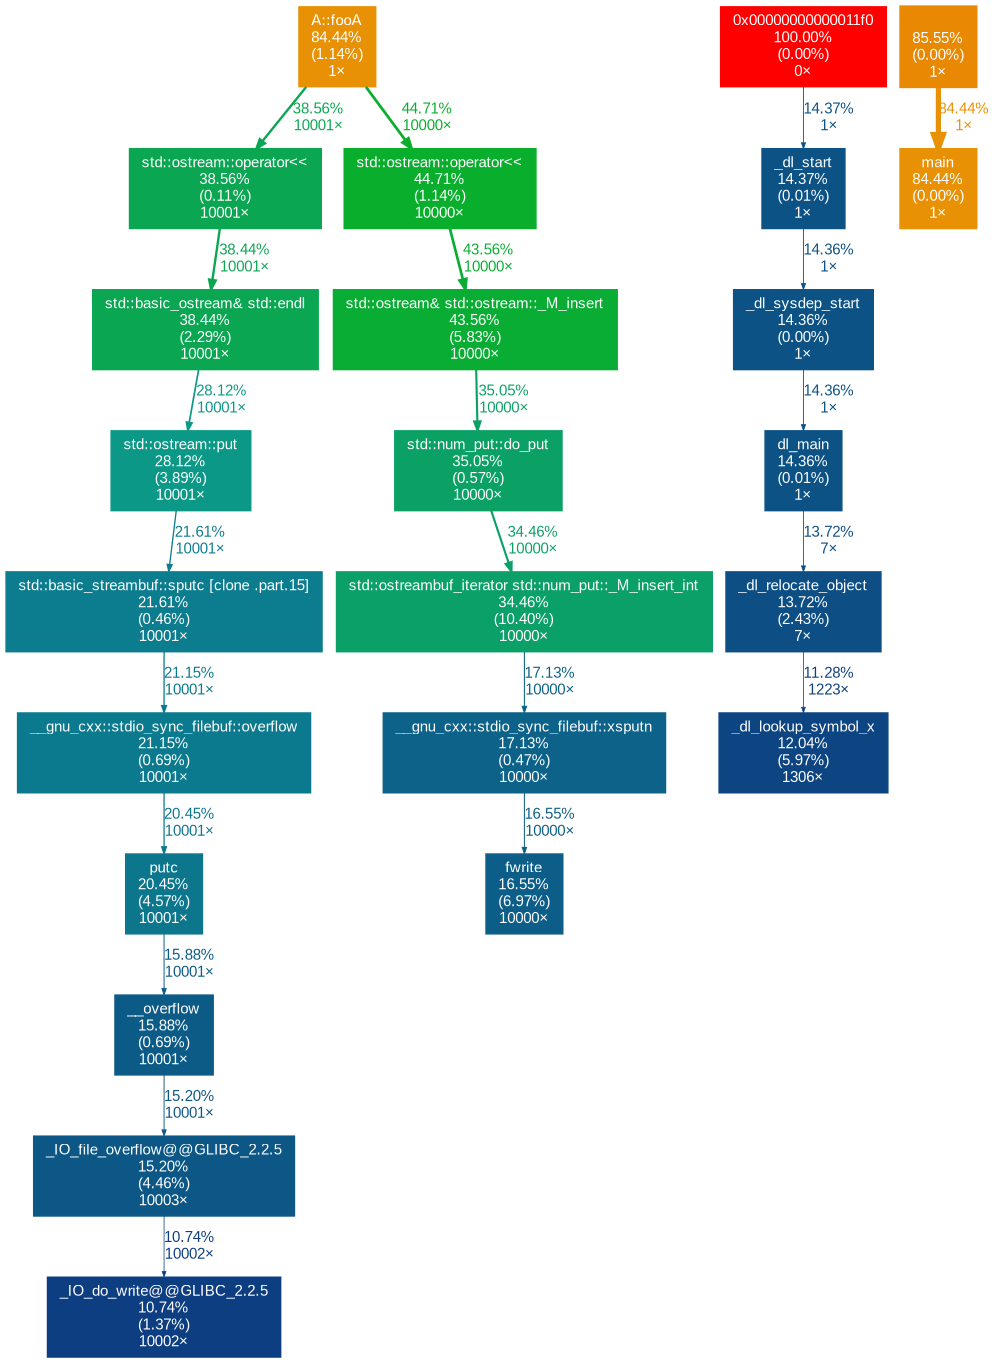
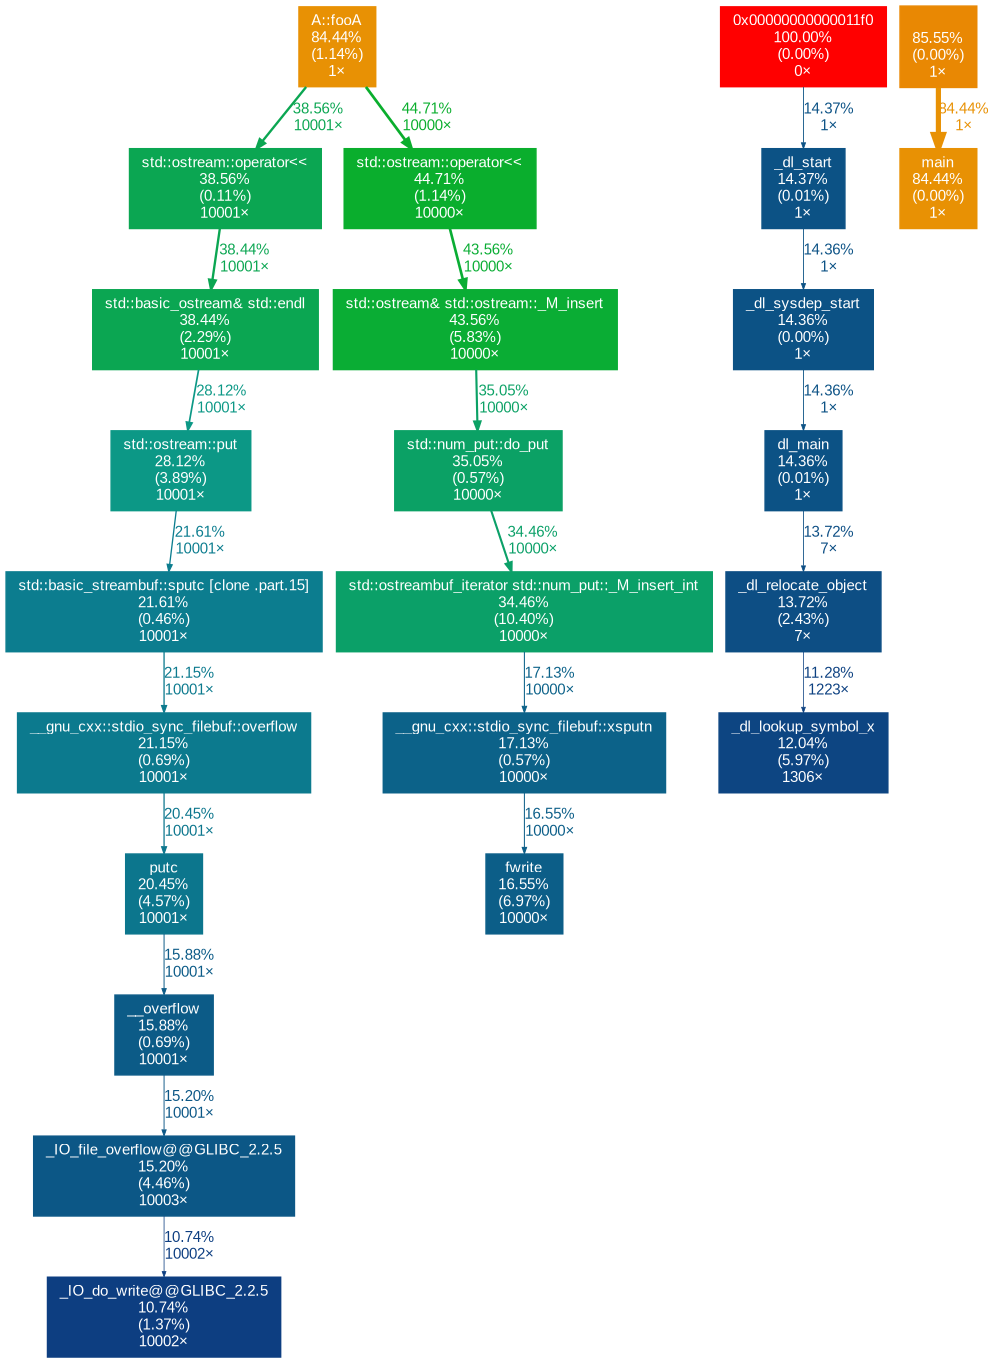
  digraph {
    fontname=Arial
    nodesep=0.125
    ranksep=0.25
    node [color="#0c5285" fontcolor="#ffffff" fontname=Arial fontsize=10.00 shape=box style=filled]
    edge [arrowsize=0.38 color="#0c5285" fontcolor="#0c5285" fontname=Arial fontsize=10.00 labeldistance=0.57 penwidth=0.57]
    n1 [color="#0d3e81" height=0 label="_IO_do_write@@GLIBC_2.2.5\n10.74%\n(1.37%)\n10002×" width=0]
    n2 [height=0 label="_dl_start\n14.37%\n(0.01%)\n1×" width=0]
    n3 [height=0 label="_dl_sysdep_start\n14.36%\n(0.00%)\n1×" width=0]
    n4 [height=0 label="dl_main\n14.36%\n(0.01%)\n1×" width=0]
    n5 [color="#0d4e84" height=0 label="_dl_relocate_object\n13.72%\n(2.43%)\n7×" width=0]
    n6 [color="#0ba165" height=0 label="std::num_put::do_put\n35.05%\n(0.57%)\n10000×" width=0]
    n7 [color="#0ba068" height=0 label="std::ostreambuf_iterator std::num_put::_M_insert_int\n34.46%\n(10.40%)\n10000×" width=0]
-   n8 [color="#0c6289" height=0 label="__gnu_cxx::stdio_sync_filebuf::xsputn\n17.13%\n(0.47%)\n10000×" width=0]
+   n8 [color="#0c6289" height=0 label="__gnu_cxx::stdio_sync_filebuf::xsputn\n17.13%\n(0.57%)\n10000×" width=0]
    n9 [color="#0c5e88" height=0 label="fwrite\n16.55%\n(6.97%)\n10000×" width=0]
    n10 [color="#e89104" height=0 label="A::fooA\n84.44%\n(1.14%)\n1×" width=0]
    n11 [color="#0ba652" height=0 label="std::ostream::operator<<\n38.56%\n(0.11%)\n10001×" width=0]
    n12 [color="#0aae2d" height=0 label="std::ostream::operator<<\n44.71%\n(1.14%)\n10000×" width=0]
    n13 [color="#0ba652" height=0 label="std::basic_ostream& std::endl\n38.44%\n(2.29%)\n10001×" width=0]
    n14 [color="#0aad34" height=0 label="std::ostream& std::ostream::_M_insert\n43.56%\n(5.83%)\n10000×" width=0]
    n15 [color="#0c9886" height=0 label="std::ostream::put\n28.12%\n(3.89%)\n10001×" width=0]
    n16 [color="#e89104" height=0 label="main\n84.44%\n(0.00%)\n1×" width=0]
    n17 [color="#0d4582" height=0 label="_dl_lookup_symbol_x\n12.04%\n(5.97%)\n1306×" width=0]
    n18 [color="#0c7d8f" height=0 label="std::basic_streambuf::sputc [clone .part.15]\n21.61%\n(0.46%)\n10001×" width=0]
    n19 [color="#0c7a8e" height=0 label="__gnu_cxx::stdio_sync_filebuf::overflow\n21.15%\n(0.69%)\n10001×" width=0]
    n20 [color="#0c768d" height=0 label="putc\n20.45%\n(4.57%)\n10001×" width=0]
    n21 [color="#0c5b87" height=0 label="__overflow\n15.88%\n(0.69%)\n10001×" width=0]
    n22 [color="#0c5786" height=0 label="_IO_file_overflow@@GLIBC_2.2.5\n15.20%\n(4.46%)\n10003×" width=0]
    n23 [color="#e98803" height=0 label="\n85.55%\n(0.00%)\n1×" width=0]
    n24 [color="#ff0000" height=0 label="0x00000000000011f0\n100.00%\n(0.00%)\n0×" width=0]
    n2 -> n3 [label="14.36%\n1×"]
    n3 -> n4 [label="14.36%\n1×"]
    n4 -> n5 [arrowsize=0.37 color="#0d4e84" fontcolor="#0d4e84" label="13.72%\n7×" labeldistance=0.55 penwidth=0.55]
    n5 -> n17 [arrowsize=0.35 color="#0d4181" fontcolor="#0d4181" label="11.28%\n1223×" labeldistance=0.50 penwidth=0.50]
    n6 -> n7 [arrowsize=0.59 color="#0ba068" fontcolor="#0ba068" label="34.46%\n10000×" labeldistance=1.38 penwidth=1.38]
    n7 -> n8 [arrowsize=0.41 color="#0c6289" fontcolor="#0c6289" label="17.13%\n10000×" labeldistance=0.69 penwidth=0.69]
    n8 -> n9 [arrowsize=0.41 color="#0c5e88" fontcolor="#0c5e88" label="16.55%\n10000×" labeldistance=0.66 penwidth=0.66]
    n10 -> n11 [arrowsize=0.62 color="#0ba652" fontcolor="#0ba652" label="38.56%\n10001×" labeldistance=1.54 penwidth=1.54]
    n10 -> n12 [arrowsize=0.67 color="#0aae2d" fontcolor="#0aae2d" label="44.71%\n10000×" labeldistance=1.79 penwidth=1.79]
    n11 -> n13 [arrowsize=0.62 color="#0ba652" fontcolor="#0ba652" label="38.44%\n10001×" labeldistance=1.54 penwidth=1.54]
    n12 -> n14 [arrowsize=0.66 color="#0aad34" fontcolor="#0aad34" label="43.56%\n10000×" labeldistance=1.74 penwidth=1.74]
    n13 -> n15 [arrowsize=0.53 color="#0c9886" fontcolor="#0c9886" label="28.12%\n10001×" labeldistance=1.12 penwidth=1.12]
    n14 -> n6 [arrowsize=0.59 color="#0ba165" fontcolor="#0ba165" label="35.05%\n10000×" labeldistance=1.40 penwidth=1.40]
    n15 -> n18 [arrowsize=0.46 color="#0c7d8f" fontcolor="#0c7d8f" label="21.61%\n10001×" labeldistance=0.86 penwidth=0.86]
    n18 -> n19 [arrowsize=0.46 color="#0c7a8e" fontcolor="#0c7a8e" label="21.15%\n10001×" labeldistance=0.85 penwidth=0.85]
    n19 -> n20 [arrowsize=0.45 color="#0c768d" fontcolor="#0c768d" label="20.45%\n10001×" labeldistance=0.82 penwidth=0.82]
    n20 -> n21 [arrowsize=0.40 color="#0c5b87" fontcolor="#0c5b87" label="15.88%\n10001×" labeldistance=0.64 penwidth=0.64]
    n21 -> n22 [arrowsize=0.39 color="#0c5786" fontcolor="#0c5786" label="15.20%\n10001×" labeldistance=0.61 penwidth=0.61]
    n22 -> n1 [arrowsize=0.35 color="#0d3e81" fontcolor="#0d3e81" label="10.74%\n10002×" labeldistance=0.50 penwidth=0.50]
    n23 -> n16 [arrowsize=0.92 color="#e89104" fontcolor="#e89104" label="84.44%\n1×" labeldistance=3.38 penwidth=3.38]
    n24 -> n2 [label="14.37%\n1×"]
  }
